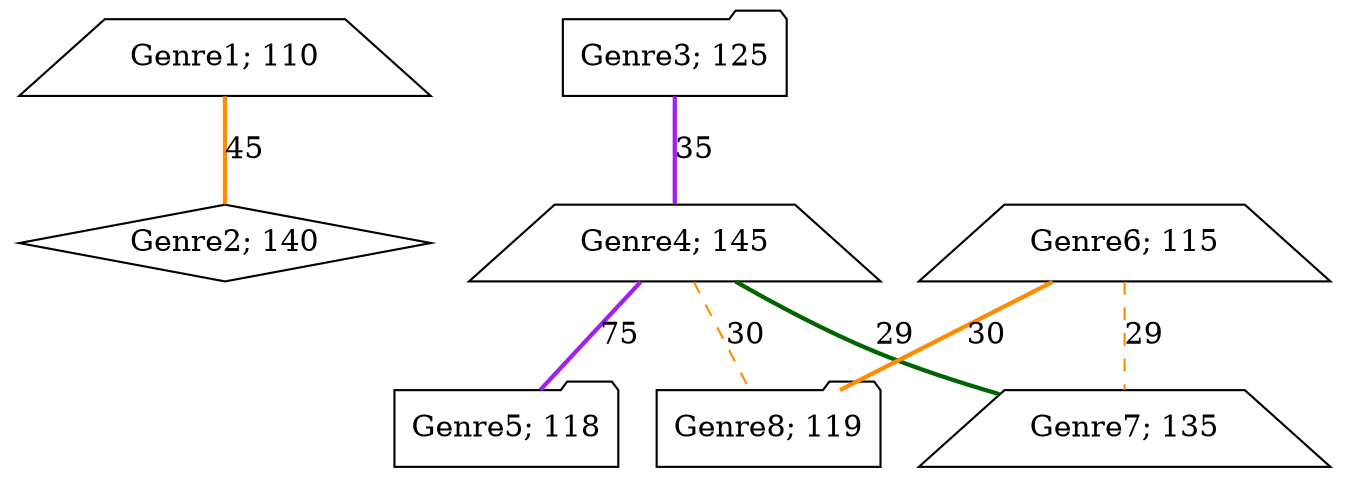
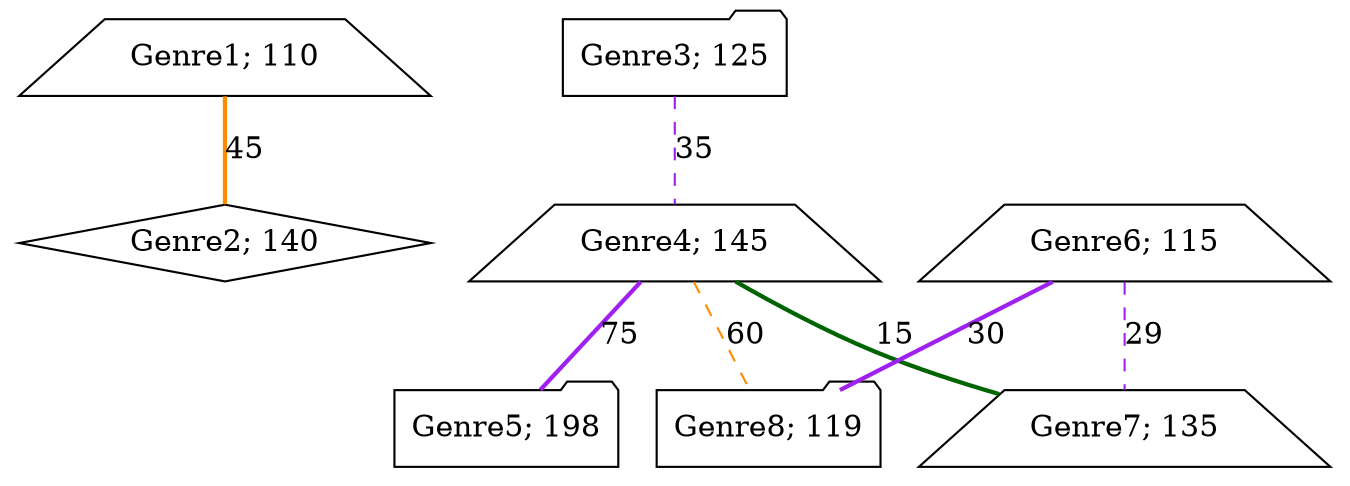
  graph {
    node [shape=trapezium]
    edge [color=darkorange style=bold]
    n1 [label="Genre1; 110"]
    n2 [label="Genre2; 140" shape=diamond]
    n3 [label="Genre3; 125" shape=folder]
    n4 [label="Genre4; 145"]
-   n5 [label="Genre5; 118" shape=folder]
+   n5 [label="Genre5; 198" shape=folder]
    n6 [label="Genre7; 135"]
    n7 [label="Genre8; 119" shape=folder]
    n8 [label="Genre6; 115"]
    n1 -- n2 [label=45]
-   n3 -- n4 [color=purple label=35]
+   n3 -- n4 [color=purple label=35 style=dashed]
    n4 -- n5 [color=purple label=75]
-   n4 -- n6 [color=darkgreen label=29]
-   n4 -- n7 [label=30 style=dashed]
-   n8 -- n6 [label=29 style=dashed]
-   n8 -- n7 [label=30]
+   n4 -- n6 [color=darkgreen label=15]
+   n4 -- n7 [label=60 style=dashed]
+   n8 -- n6 [color=purple label=29 style=dashed]
+   n8 -- n7 [color=purple label=30]
  }
